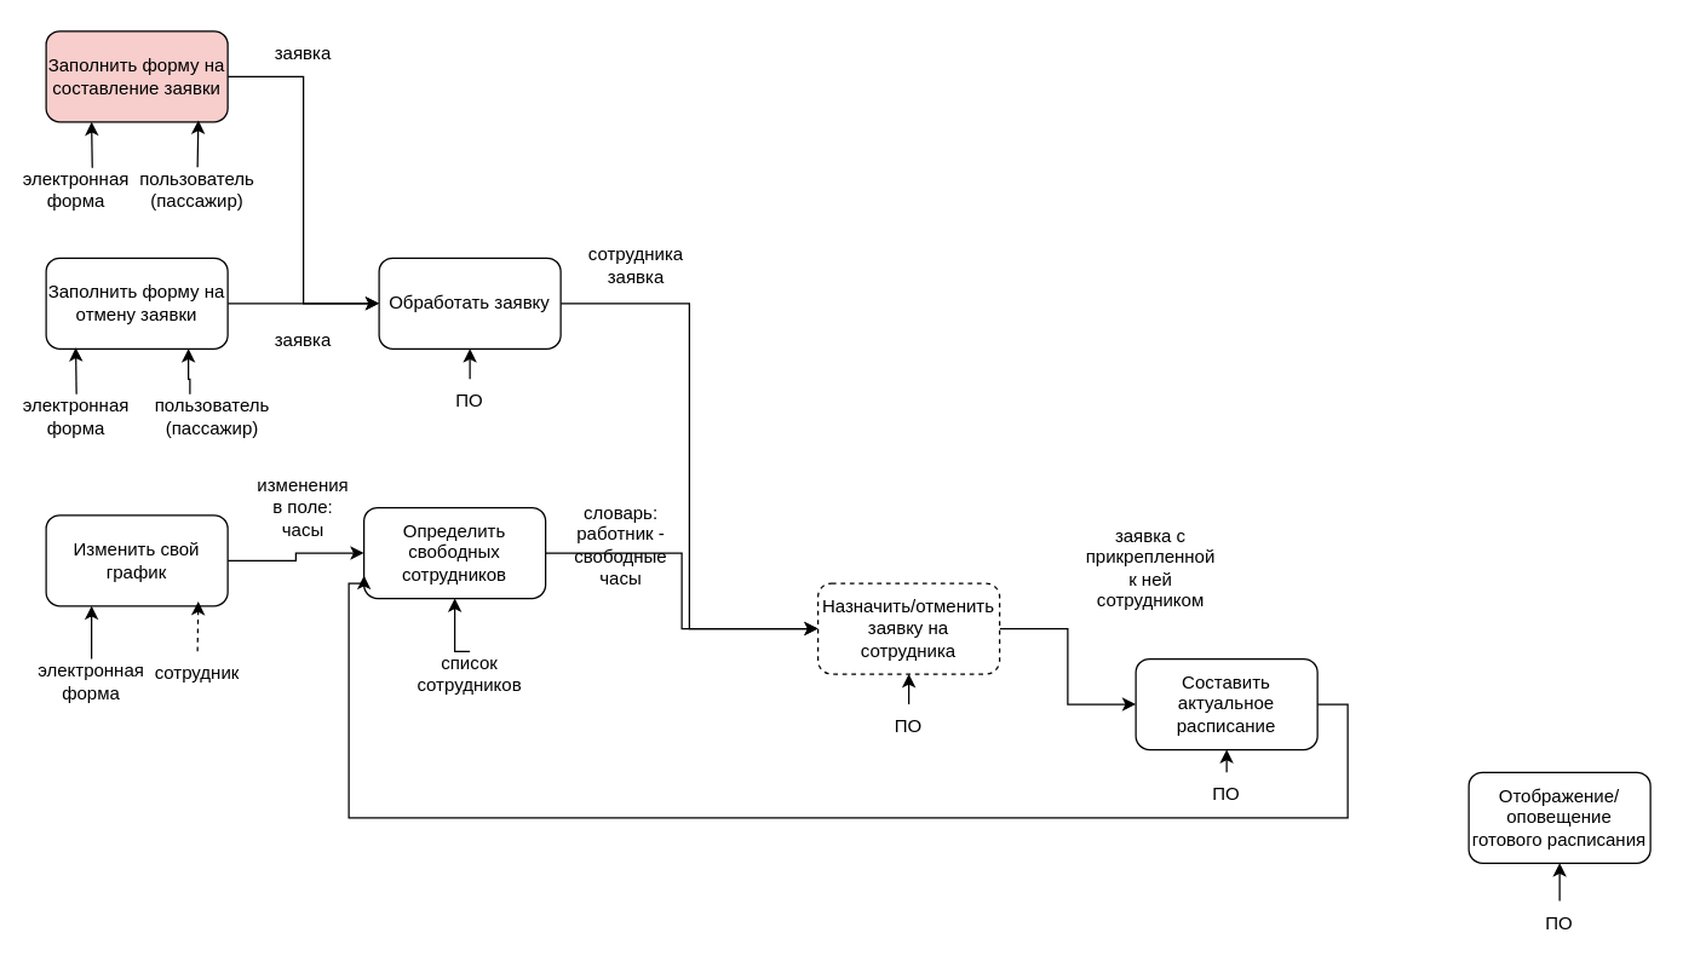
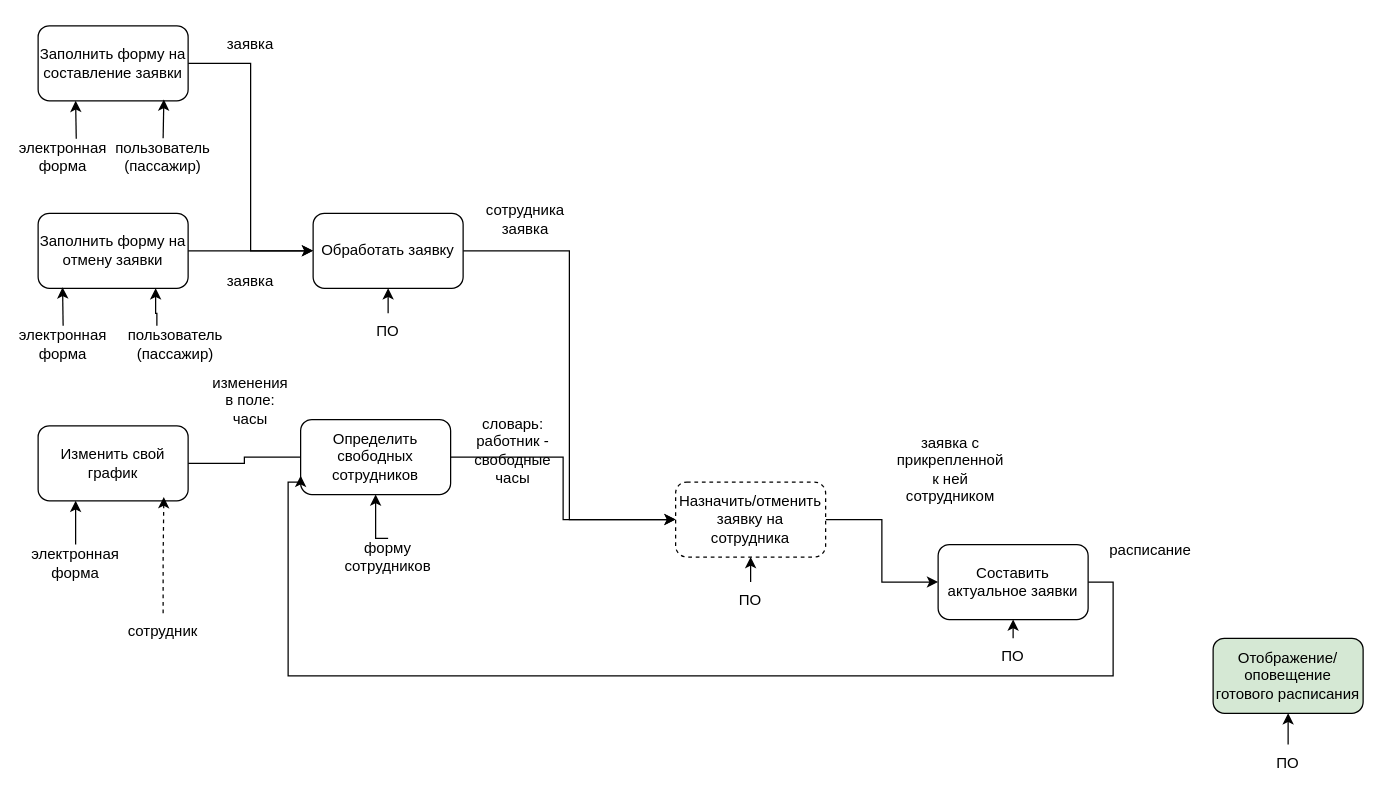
  <mxCell id="0" />
  <mxCell id="1" parent="0" />
  <mxCell id="2" style="edgeStyle=orthogonalEdgeStyle;rounded=0;orthogonalLoop=1;jettySize=auto;html=1;exitX=1;exitY=0.5;exitDx=0;exitDy=0;entryX=0;entryY=0.5;entryDx=0;entryDy=0;" parent="1" source="3" target="6" edge="1"><mxGeometry relative="1" as="geometry" /></mxCell>
- <mxCell id="3" value="Заполнить форму на составление заявки" style="rounded=1;whiteSpace=wrap;html=1;fillColor=#f8cecc;" parent="1" vertex="1"><mxGeometry x="30" y="20" width="120" height="60" as="geometry" /></mxCell>
+ <mxCell id="3" value="Заполнить форму на составление заявки" style="rounded=1;whiteSpace=wrap;html=1;" parent="1" vertex="1"><mxGeometry x="30" y="20" width="120" height="60" as="geometry" /></mxCell>
  <mxCell id="4" value="пользователь (пассажир)" style="text;html=1;align=center;verticalAlign=middle;whiteSpace=wrap;rounded=0;" parent="1" vertex="1"><mxGeometry x="100" y="110" width="60" height="30" as="geometry" /></mxCell>
  <mxCell id="5" style="edgeStyle=orthogonalEdgeStyle;rounded=0;orthogonalLoop=1;jettySize=auto;html=1;exitX=1;exitY=0.5;exitDx=0;exitDy=0;entryX=0;entryY=0.5;entryDx=0;entryDy=0;" edge="1" parent="1" source="6" target="8"><mxGeometry relative="1" as="geometry" /></mxCell>
  <mxCell id="6" value="Обработать заявку&lt;span style=&quot;color: rgba(0, 0, 0, 0); font-family: monospace; font-size: 0px; text-align: start; text-wrap: nowrap;&quot;&gt;%3CmxGraphModel%3E%3Croot%3E%3CmxCell%20id%3D%220%22%2F%3E%3CmxCell%20id%3D%221%22%20parent%3D%220%22%2F%3E%3CmxCell%20id%3D%222%22%20value%3D%22%D0%97%D0%B0%D0%BF%D0%BE%D0%BB%D0%BD%D0%B8%D1%82%D1%8C%20%D1%84%D0%BE%D1%80%D0%BC%D1%83%20%D0%B7%D0%B0%D1%8F%D0%B2%D0%BA%D0%B8%22%20style%3D%22rounded%3D1%3BwhiteSpace%3Dwrap%3Bhtml%3D1%3B%22%20vertex%3D%221%22%20parent%3D%221%22%3E%3CmxGeometry%20x%3D%2280%22%20y%3D%2280%22%20width%3D%22120%22%20height%3D%2260%22%20as%3D%22geometry%22%2F%3E%3C%2FmxCell%3E%3C%2Froot%3E%3C%2FmxGraphModel%3E&lt;/span&gt;" style="rounded=1;whiteSpace=wrap;html=1;" parent="1" vertex="1"><mxGeometry x="250" y="170" width="120" height="60" as="geometry" /></mxCell>
  <mxCell id="7" style="edgeStyle=orthogonalEdgeStyle;rounded=0;orthogonalLoop=1;jettySize=auto;html=1;exitX=1;exitY=0.5;exitDx=0;exitDy=0;entryX=0;entryY=0.5;entryDx=0;entryDy=0;" edge="1" parent="1" source="8" target="12"><mxGeometry relative="1" as="geometry" /></mxCell>
  <mxCell id="8" value="Назначить/отменить заявку на сотрудника" style="rounded=1;whiteSpace=wrap;html=1;dashed=1;" parent="1" vertex="1"><mxGeometry x="540" y="385" width="120" height="60" as="geometry" /></mxCell>
  <mxCell id="9" style="edgeStyle=orthogonalEdgeStyle;rounded=0;orthogonalLoop=1;jettySize=auto;html=1;exitX=1;exitY=0.5;exitDx=0;exitDy=0;entryX=0;entryY=0.5;entryDx=0;entryDy=0;" edge="1" parent="1" source="10" target="8"><mxGeometry relative="1" as="geometry" /></mxCell>
  <mxCell id="10" value="Определить свободных сотрудников" style="rounded=1;whiteSpace=wrap;html=1;" parent="1" vertex="1"><mxGeometry x="240" y="335" width="120" height="60" as="geometry" /></mxCell>
  <mxCell id="11" style="edgeStyle=orthogonalEdgeStyle;rounded=0;orthogonalLoop=1;jettySize=auto;html=1;exitX=1;exitY=0.5;exitDx=0;exitDy=0;entryX=0;entryY=0.75;entryDx=0;entryDy=0;" edge="1" parent="1" source="12" target="10"><mxGeometry relative="1" as="geometry"><Array as="points"><mxPoint x="890" y="465" /><mxPoint x="890" y="540" /><mxPoint x="230" y="540" /><mxPoint x="230" y="385" /></Array></mxGeometry></mxCell>
- <mxCell id="12" value="Составить актуальное расписание" style="rounded=1;whiteSpace=wrap;html=1;" parent="1" vertex="1"><mxGeometry x="750" y="435" width="120" height="60" as="geometry" /></mxCell>
- <mxCell id="13" value="Отображение/оповещение готового расписания" style="rounded=1;whiteSpace=wrap;html=1;" parent="1" vertex="1"><mxGeometry x="970" y="510" width="120" height="60" as="geometry" /></mxCell>
+ <mxCell id="12" value="Составить актуальное заявки" style="rounded=1;whiteSpace=wrap;html=1;" parent="1" vertex="1"><mxGeometry x="750" y="435" width="120" height="60" as="geometry" /></mxCell>
+ <mxCell id="13" value="Отображение/оповещение готового расписания" style="rounded=1;whiteSpace=wrap;html=1;fillColor=#d5e8d4;" parent="1" vertex="1"><mxGeometry x="970" y="510" width="120" height="60" as="geometry" /></mxCell>
  <mxCell id="14" value="заявка" style="text;html=1;align=center;verticalAlign=middle;whiteSpace=wrap;rounded=0;" parent="1" vertex="1"><mxGeometry x="170" y="20" width="60" height="30" as="geometry" /></mxCell>
  <mxCell id="15" value="сотрудника заявка" style="text;html=1;align=center;verticalAlign=middle;whiteSpace=wrap;rounded=0;" parent="1" vertex="1"><mxGeometry x="390" y="160" width="60" height="30" as="geometry" /></mxCell>
  <mxCell id="16" value="словарь: работник - свободные часы" style="text;html=1;align=center;verticalAlign=middle;whiteSpace=wrap;rounded=0;" parent="1" vertex="1"><mxGeometry x="380" y="345" width="60" height="30" as="geometry" /></mxCell>
  <mxCell id="17" value="заявка с прикрепленной к ней сотрудником" style="text;html=1;align=center;verticalAlign=middle;whiteSpace=wrap;rounded=0;" parent="1" vertex="1"><mxGeometry x="730" y="360" width="60" height="30" as="geometry" /></mxCell>
  <mxCell id="18" style="edgeStyle=orthogonalEdgeStyle;rounded=0;orthogonalLoop=1;jettySize=auto;html=1;exitX=0.5;exitY=0;exitDx=0;exitDy=0;entryX=0.5;entryY=1;entryDx=0;entryDy=0;" parent="1" source="19" target="6" edge="1"><mxGeometry relative="1" as="geometry" /></mxCell>
  <mxCell id="19" value="ПО" style="text;html=1;align=center;verticalAlign=middle;whiteSpace=wrap;rounded=0;" parent="1" vertex="1"><mxGeometry x="280" y="250" width="60" height="30" as="geometry" /></mxCell>
  <mxCell id="20" style="edgeStyle=orthogonalEdgeStyle;rounded=0;orthogonalLoop=1;jettySize=auto;html=1;exitX=0.5;exitY=0;exitDx=0;exitDy=0;entryX=0.5;entryY=1;entryDx=0;entryDy=0;" parent="1" source="21" target="8" edge="1"><mxGeometry relative="1" as="geometry" /></mxCell>
  <mxCell id="21" value="ПО" style="text;html=1;align=center;verticalAlign=middle;whiteSpace=wrap;rounded=0;" parent="1" vertex="1"><mxGeometry x="570" y="465" width="60" height="30" as="geometry" /></mxCell>
  <mxCell id="22" style="edgeStyle=orthogonalEdgeStyle;rounded=0;orthogonalLoop=1;jettySize=auto;html=1;exitX=0.5;exitY=0;exitDx=0;exitDy=0;entryX=0.5;entryY=1;entryDx=0;entryDy=0;" parent="1" source="23" target="12" edge="1"><mxGeometry relative="1" as="geometry" /></mxCell>
  <mxCell id="23" value="ПО" style="text;html=1;align=center;verticalAlign=middle;whiteSpace=wrap;rounded=0;" parent="1" vertex="1"><mxGeometry x="780" y="510" width="60" height="30" as="geometry" /></mxCell>
  <mxCell id="24" style="edgeStyle=orthogonalEdgeStyle;rounded=0;orthogonalLoop=1;jettySize=auto;html=1;exitX=0.5;exitY=0;exitDx=0;exitDy=0;entryX=0.5;entryY=1;entryDx=0;entryDy=0;" edge="1" parent="1" source="25" target="10"><mxGeometry relative="1" as="geometry" /></mxCell>
- <mxCell id="25" value="список сотрудников" style="text;html=1;align=center;verticalAlign=middle;whiteSpace=wrap;rounded=0;" parent="1" vertex="1"><mxGeometry x="280" y="430" width="60" height="30" as="geometry" /></mxCell>
+ <mxCell id="25" value="форму сотрудников" style="text;html=1;align=center;verticalAlign=middle;whiteSpace=wrap;rounded=0;" parent="1" vertex="1"><mxGeometry x="280" y="430" width="60" height="30" as="geometry" /></mxCell>
+ <mxCell id="26" value="расписание" style="text;html=1;align=center;verticalAlign=middle;whiteSpace=wrap;rounded=0;" parent="1" vertex="1"><mxGeometry x="890" y="425" width="60" height="30" as="geometry" /></mxCell>
  <mxCell id="27" style="edgeStyle=orthogonalEdgeStyle;rounded=0;orthogonalLoop=1;jettySize=auto;html=1;exitX=0.5;exitY=0;exitDx=0;exitDy=0;entryX=0.5;entryY=1;entryDx=0;entryDy=0;" parent="1" source="28" target="13" edge="1"><mxGeometry relative="1" as="geometry" /></mxCell>
  <mxCell id="28" value="ПО" style="text;html=1;align=center;verticalAlign=middle;whiteSpace=wrap;rounded=0;" parent="1" vertex="1"><mxGeometry x="1000" y="595" width="60" height="30" as="geometry" /></mxCell>
- <mxCell id="29" style="edgeStyle=orthogonalEdgeStyle;rounded=0;orthogonalLoop=1;jettySize=auto;html=1;exitX=1;exitY=0.5;exitDx=0;exitDy=0;entryX=0;entryY=0.5;entryDx=0;entryDy=0;" edge="1" parent="1" source="30" target="10"><mxGeometry relative="1" as="geometry" /></mxCell>
+ <mxCell id="29" style="edgeStyle=orthogonalEdgeStyle;rounded=0;orthogonalLoop=1;jettySize=auto;html=1;exitX=1;exitY=0.5;exitDx=0;exitDy=0;entryX=0;entryY=0.5;entryDx=0;entryDy=0;endArrow=none;" edge="1" parent="1" source="30" target="10"><mxGeometry relative="1" as="geometry" /></mxCell>
  <mxCell id="30" value="Изменить свой график" style="rounded=1;whiteSpace=wrap;html=1;" parent="1" vertex="1"><mxGeometry x="30" y="340" width="120" height="60" as="geometry" /></mxCell>
- <mxCell id="31" value="сотрудник" style="text;html=1;align=center;verticalAlign=middle;whiteSpace=wrap;rounded=0;" parent="1" vertex="1"><mxGeometry x="100" y="430" width="60" height="30" as="geometry" /></mxCell>
- <mxCell id="32" value="изменения в поле: часы" style="text;html=1;align=center;verticalAlign=middle;whiteSpace=wrap;rounded=0;" parent="1" vertex="1"><mxGeometry x="170" y="320" width="60" height="30" as="geometry" /></mxCell>
+ <mxCell id="31" value="сотрудник" style="text;html=1;align=center;verticalAlign=middle;whiteSpace=wrap;rounded=0;" parent="1" vertex="1"><mxGeometry x="100" y="490" width="60" height="30" as="geometry" /></mxCell>
+ <mxCell id="32" value="изменения в поле: часы" style="text;html=1;align=center;verticalAlign=middle;whiteSpace=wrap;rounded=0;" parent="1" vertex="1"><mxGeometry x="170" y="305" width="60" height="30" as="geometry" /></mxCell>
  <mxCell id="33" style="edgeStyle=orthogonalEdgeStyle;rounded=0;orthogonalLoop=1;jettySize=auto;html=1;exitX=1;exitY=0.5;exitDx=0;exitDy=0;entryX=0;entryY=0.5;entryDx=0;entryDy=0;" edge="1" parent="1" source="34" target="6"><mxGeometry relative="1" as="geometry" /></mxCell>
  <mxCell id="34" value="Заполнить форму на отмену заявки" style="rounded=1;whiteSpace=wrap;html=1;" parent="1" vertex="1"><mxGeometry x="30" y="170" width="120" height="60" as="geometry" /></mxCell>
  <mxCell id="35" style="edgeStyle=orthogonalEdgeStyle;rounded=0;orthogonalLoop=1;jettySize=auto;html=1;exitX=0.5;exitY=0;exitDx=0;exitDy=0;entryX=0.5;entryY=1;entryDx=0;entryDy=0;" parent="1" target="34" edge="1"><mxGeometry relative="1" as="geometry"><mxPoint x="90" y="230" as="sourcePoint" /></mxGeometry></mxCell>
  <mxCell id="36" value="пользователь (пассажир)" style="text;html=1;align=center;verticalAlign=middle;whiteSpace=wrap;rounded=0;" parent="1" vertex="1"><mxGeometry x="110" y="260" width="60" height="30" as="geometry" /></mxCell>
  <mxCell id="37" value="заявка" style="text;html=1;align=center;verticalAlign=middle;whiteSpace=wrap;rounded=0;" parent="1" vertex="1"><mxGeometry x="170" y="210" width="60" height="30" as="geometry" /></mxCell>
  <mxCell id="38" style="edgeStyle=orthogonalEdgeStyle;rounded=0;orthogonalLoop=1;jettySize=auto;html=1;exitX=0.675;exitY=0.016;exitDx=0;exitDy=0;entryX=0.25;entryY=1;entryDx=0;entryDy=0;exitPerimeter=0;" edge="1" parent="1" source="39" target="3"><mxGeometry relative="1" as="geometry" /></mxCell>
  <mxCell id="39" value="электронная форма" style="text;html=1;align=center;verticalAlign=middle;whiteSpace=wrap;rounded=0;" vertex="1" parent="1"><mxGeometry x="20" y="110" width="60" height="30" as="geometry" /></mxCell>
  <mxCell id="40" style="edgeStyle=orthogonalEdgeStyle;rounded=0;orthogonalLoop=1;jettySize=auto;html=1;exitX=0.5;exitY=0;exitDx=0;exitDy=0;entryX=0.838;entryY=0.983;entryDx=0;entryDy=0;entryPerimeter=0;" edge="1" parent="1" source="4" target="3"><mxGeometry relative="1" as="geometry" /></mxCell>
  <mxCell id="41" value="электронная форма" style="text;html=1;align=center;verticalAlign=middle;whiteSpace=wrap;rounded=0;" vertex="1" parent="1"><mxGeometry x="20" y="260" width="60" height="30" as="geometry" /></mxCell>
  <mxCell id="42" style="edgeStyle=orthogonalEdgeStyle;rounded=0;orthogonalLoop=1;jettySize=auto;html=1;exitX=0.25;exitY=0;exitDx=0;exitDy=0;" edge="1" parent="1" source="36"><mxGeometry relative="1" as="geometry"><mxPoint x="124" y="230" as="targetPoint" /><Array as="points"><mxPoint x="124" y="250" /></Array></mxGeometry></mxCell>
  <mxCell id="43" style="edgeStyle=orthogonalEdgeStyle;rounded=0;orthogonalLoop=1;jettySize=auto;html=1;exitX=0.5;exitY=0;exitDx=0;exitDy=0;entryX=0.163;entryY=0.988;entryDx=0;entryDy=0;entryPerimeter=0;" edge="1" parent="1" source="41" target="34"><mxGeometry relative="1" as="geometry" /></mxCell>
  <mxCell id="44" style="edgeStyle=orthogonalEdgeStyle;rounded=0;orthogonalLoop=1;jettySize=auto;html=1;exitX=0.5;exitY=0;exitDx=0;exitDy=0;entryX=0.25;entryY=1;entryDx=0;entryDy=0;" edge="1" parent="1" source="45" target="30"><mxGeometry relative="1" as="geometry" /></mxCell>
  <mxCell id="45" value="электронная форма" style="text;html=1;align=center;verticalAlign=middle;whiteSpace=wrap;rounded=0;" vertex="1" parent="1"><mxGeometry x="30" y="435" width="60" height="30" as="geometry" /></mxCell>
  <mxCell id="46" style="edgeStyle=orthogonalEdgeStyle;rounded=0;orthogonalLoop=1;jettySize=auto;html=1;exitX=0.5;exitY=0;exitDx=0;exitDy=0;entryX=0.838;entryY=0.951;entryDx=0;entryDy=0;entryPerimeter=0;dashed=1;" edge="1" parent="1" source="31" target="30"><mxGeometry relative="1" as="geometry" /></mxCell>
